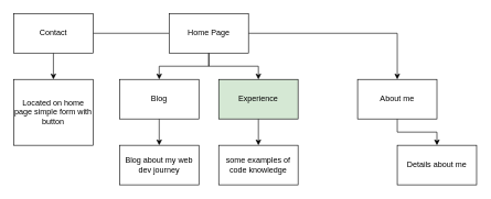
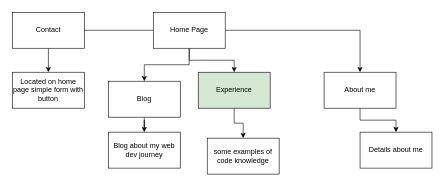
  <mxCell id="0" />
  <mxCell id="1" parent="0" />
  <mxCell id="2" style="edgeStyle=orthogonalEdgeStyle;rounded=0;orthogonalLoop=1;jettySize=auto;html=1;entryX=0.5;entryY=0;entryDx=0;entryDy=0;" edge="1" parent="1" source="6" target="10"><mxGeometry relative="1" as="geometry" /></mxCell>
  <mxCell id="3" style="edgeStyle=orthogonalEdgeStyle;rounded=0;orthogonalLoop=1;jettySize=auto;html=1;" edge="1" parent="1" source="6" target="8"><mxGeometry relative="1" as="geometry" /></mxCell>
  <mxCell id="4" style="edgeStyle=orthogonalEdgeStyle;rounded=0;orthogonalLoop=1;jettySize=auto;html=1;entryX=0.5;entryY=0;entryDx=0;entryDy=0;" edge="1" parent="1" source="6" target="12"><mxGeometry relative="1" as="geometry" /></mxCell>
  <mxCell id="5" style="edgeStyle=orthogonalEdgeStyle;rounded=0;orthogonalLoop=1;jettySize=auto;html=1;entryX=1;entryY=0.5;entryDx=0;entryDy=0;endArrow=none;" edge="1" parent="1" source="6" target="14"><mxGeometry relative="1" as="geometry" /></mxCell>
  <mxCell id="6" value="Home Page" style="rounded=0;whiteSpace=wrap;html=1;" vertex="1" parent="1"><mxGeometry x="255" y="20" width="120" height="60" as="geometry" /></mxCell>
  <mxCell id="7" style="edgeStyle=orthogonalEdgeStyle;rounded=0;orthogonalLoop=1;jettySize=auto;html=1;" edge="1" parent="1" source="8" target="15"><mxGeometry relative="1" as="geometry"><mxPoint x="660" y="220" as="targetPoint" /></mxGeometry></mxCell>
  <mxCell id="8" value="About me" style="rounded=0;whiteSpace=wrap;html=1;" vertex="1" parent="1"><mxGeometry x="540" y="120" width="120" height="60" as="geometry" /></mxCell>
  <mxCell id="9" style="edgeStyle=orthogonalEdgeStyle;rounded=0;orthogonalLoop=1;jettySize=auto;html=1;" edge="1" parent="1" source="10" target="16"><mxGeometry relative="1" as="geometry"><mxPoint x="360" y="220" as="targetPoint" /></mxGeometry></mxCell>
  <mxCell id="10" value="Experience" style="rounded=0;whiteSpace=wrap;html=1;fillColor=#d5e8d4;" vertex="1" parent="1"><mxGeometry x="330" y="120" width="120" height="60" as="geometry" /></mxCell>
  <mxCell id="11" style="edgeStyle=orthogonalEdgeStyle;rounded=0;orthogonalLoop=1;jettySize=auto;html=1;" edge="1" parent="1" source="12" target="17"><mxGeometry relative="1" as="geometry"><mxPoint x="270" y="220" as="targetPoint" /></mxGeometry></mxCell>
- <mxCell id="12" value="Blog" style="rounded=0;whiteSpace=wrap;html=1;" vertex="1" parent="1"><mxGeometry x="180" y="120" width="120" height="60" as="geometry" /></mxCell>
+ <mxCell id="12" value="Blog" style="rounded=0;whiteSpace=wrap;html=1;" vertex="1" parent="1"><mxGeometry x="180" y="135" width="120" height="60" as="geometry" /></mxCell>
  <mxCell id="13" style="edgeStyle=orthogonalEdgeStyle;rounded=0;orthogonalLoop=1;jettySize=auto;html=1;" edge="1" parent="1" source="14" target="18"><mxGeometry relative="1" as="geometry"><mxPoint x="-30" y="220" as="targetPoint" /></mxGeometry></mxCell>
  <mxCell id="14" value="Contact" style="rounded=0;whiteSpace=wrap;html=1;" vertex="1" parent="1"><mxGeometry x="20" y="20" width="120" height="60" as="geometry" /></mxCell>
  <mxCell id="15" value="Details about me" style="rounded=0;whiteSpace=wrap;html=1;" vertex="1" parent="1"><mxGeometry x="600" y="220" width="120" height="60" as="geometry" /></mxCell>
- <mxCell id="16" value="some examples of code knowledge" style="rounded=0;whiteSpace=wrap;html=1;" vertex="1" parent="1"><mxGeometry x="330" y="220" width="120" height="60" as="geometry" /></mxCell>
+ <mxCell id="16" value="some examples of code knowledge" style="rounded=0;whiteSpace=wrap;html=1;" vertex="1" parent="1"><mxGeometry x="345" y="230" width="120" height="60" as="geometry" /></mxCell>
  <mxCell id="17" value="Blog about my web dev journey" style="rounded=0;whiteSpace=wrap;html=1;" vertex="1" parent="1"><mxGeometry x="180" y="220" width="120" height="60" as="geometry" /></mxCell>
- <mxCell id="18" value="Located on home page simple form with button" style="rounded=0;whiteSpace=wrap;html=1;" vertex="1" parent="1"><mxGeometry x="20" y="120" width="120" height="100" as="geometry" /></mxCell>
+ <mxCell id="18" value="Located on home page simple form with button" style="rounded=0;whiteSpace=wrap;html=1;" vertex="1" parent="1"><mxGeometry x="20" y="120" width="120" height="60" as="geometry" /></mxCell>
